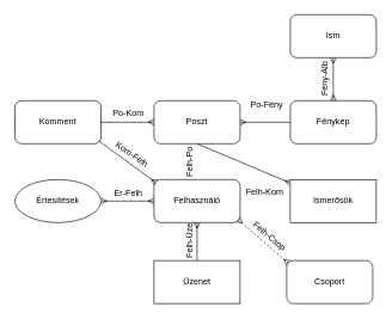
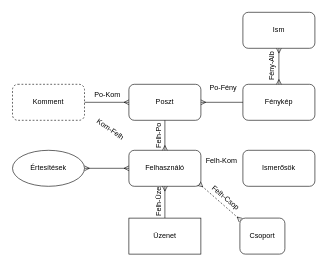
  <mxCell id="0" />
  <mxCell id="1" parent="0" />
  <mxCell id="2" value="Felhasználó" style="rounded=1;whiteSpace=wrap;html=1;" vertex="1" parent="1"><mxGeometry x="214" y="250" width="120" height="60" as="geometry" /></mxCell>
  <mxCell id="3" value="" style="fontSize=12;html=1;endArrow=ERmany;rounded=0;movable=1;resizable=1;rotatable=1;deletable=1;editable=1;locked=0;connectable=1;entryX=0.5;entryY=1;entryDx=0;entryDy=0;exitX=0.5;exitY=0;exitDx=0;exitDy=0;" edge="1" parent="1" source="5" target="2"><mxGeometry width="100" height="100" relative="1" as="geometry"><mxPoint x="514" y="250" as="sourcePoint" /><mxPoint x="574" y="190" as="targetPoint" /></mxGeometry></mxCell>
  <mxCell id="4" value="" style="fontSize=12;html=1;endArrow=ERmany;startArrow=ERmany;rounded=0;exitX=1;exitY=0.5;exitDx=0;exitDy=0;entryX=0;entryY=0.5;entryDx=0;entryDy=0;" edge="1" parent="1" source="6" target="2"><mxGeometry width="100" height="100" relative="1" as="geometry"><mxPoint x="304" y="255" as="sourcePoint" /><mxPoint x="504" y="70" as="targetPoint" /></mxGeometry></mxCell>
  <mxCell id="5" value="Üzenet" style="whiteSpace=wrap;html=1;rounded=0;" vertex="1" parent="1"><mxGeometry x="214" y="363" width="120" height="60" as="geometry" /></mxCell>
  <mxCell id="6" value="Értesítések" style="ellipse;whiteSpace=wrap;html=1;" vertex="1" parent="1"><mxGeometry x="20" y="250" width="120" height="60" as="geometry" /></mxCell>
  <mxCell id="7" value="Poszt" style="rounded=1;whiteSpace=wrap;html=1;" vertex="1" parent="1"><mxGeometry x="214" y="140" width="120" height="60" as="geometry" /></mxCell>
- <mxCell id="8" value="" style="fontSize=12;html=1;endArrow=ERmany;rounded=0;movable=1;resizable=1;rotatable=1;deletable=1;editable=1;locked=0;connectable=1;exitX=0.5;exitY=1;exitDx=0;exitDy=0;" edge="1" parent="1" source="7" target="9"><mxGeometry width="100" height="100" relative="1" as="geometry"><mxPoint x="494" y="300" as="sourcePoint" /><mxPoint x="494" y="260" as="targetPoint" /></mxGeometry></mxCell>
- <mxCell id="9" value="Ismerősök" style="whiteSpace=wrap;html=1;rounded=0;" vertex="1" parent="1"><mxGeometry x="404" y="250" width="120" height="60" as="geometry" /></mxCell>
- <mxCell id="10" value="Komment" style="rounded=1;whiteSpace=wrap;html=1;" vertex="1" parent="1"><mxGeometry x="20" y="140" width="120" height="60" as="geometry" /></mxCell>
+ <mxCell id="8" value="" style="fontSize=12;html=1;endArrow=ERmany;rounded=0;movable=1;resizable=1;rotatable=1;deletable=1;editable=1;locked=0;connectable=1;entryX=0.5;entryY=0;entryDx=0;entryDy=0;exitX=0.5;exitY=1;exitDx=0;exitDy=0;" edge="1" parent="1" source="7" target="2"><mxGeometry width="100" height="100" relative="1" as="geometry"><mxPoint x="494" y="300" as="sourcePoint" /><mxPoint x="494" y="260" as="targetPoint" /></mxGeometry></mxCell>
+ <mxCell id="9" value="Ismerősök" style="rounded=1;whiteSpace=wrap;html=1;" vertex="1" parent="1"><mxGeometry x="404" y="250" width="120" height="60" as="geometry" /></mxCell>
+ <mxCell id="10" value="Komment" style="rounded=1;whiteSpace=wrap;html=1;dashed=1;" vertex="1" parent="1"><mxGeometry x="20" y="140" width="120" height="60" as="geometry" /></mxCell>
  <mxCell id="11" value="" style="fontSize=12;html=1;endArrow=ERmany;rounded=0;movable=1;resizable=1;rotatable=1;deletable=1;editable=1;locked=0;connectable=1;" edge="1" parent="1" source="10" target="7"><mxGeometry width="100" height="100" relative="1" as="geometry"><mxPoint x="273.8" y="90" as="sourcePoint" /><mxPoint x="273.8" y="140" as="targetPoint" /></mxGeometry></mxCell>
- <mxCell id="12" value="Csoport" style="rounded=1;whiteSpace=wrap;html=1;" vertex="1" parent="1"><mxGeometry x="399" y="363" width="120" height="60" as="geometry" /></mxCell>
+ <mxCell id="12" value="Csoport" style="rounded=1;whiteSpace=wrap;html=1;" vertex="1" parent="1"><mxGeometry x="399" y="363" width="75" height="60" as="geometry" /></mxCell>
  <mxCell id="13" value="" style="fontSize=12;html=1;endArrow=ERmany;startArrow=ERmany;rounded=0;exitX=0.975;exitY=0.926;exitDx=0;exitDy=0;entryX=0.02;entryY=0.059;entryDx=0;entryDy=0;entryPerimeter=0;exitPerimeter=0;dashed=1;" edge="1" parent="1" source="2" target="12"><mxGeometry width="100" height="100" relative="1" as="geometry"><mxPoint x="344" y="290" as="sourcePoint" /><mxPoint x="414" y="290" as="targetPoint" /></mxGeometry></mxCell>
  <mxCell id="14" value="Fénykép" style="rounded=1;whiteSpace=wrap;html=1;" vertex="1" parent="1"><mxGeometry x="404" y="140" width="120" height="60" as="geometry" /></mxCell>
  <mxCell id="15" value="" style="fontSize=12;html=1;endArrow=ERmany;startArrow=ERmany;rounded=0;exitX=0.5;exitY=0;exitDx=0;exitDy=0;entryX=0.5;entryY=1;entryDx=0;entryDy=0;" edge="1" parent="1" source="14" target="16"><mxGeometry width="100" height="100" relative="1" as="geometry"><mxPoint x="424" y="230" as="sourcePoint" /><mxPoint x="549" y="120" as="targetPoint" /></mxGeometry></mxCell>
  <mxCell id="16" value="Ism" style="rounded=1;whiteSpace=wrap;html=1;" vertex="1" parent="1"><mxGeometry x="404" y="20" width="120" height="60" as="geometry" /></mxCell>
- <mxCell id="17" value="Ér-Felh" style="text;html=1;align=center;verticalAlign=middle;resizable=0;points=[];autosize=1;strokeColor=none;fillColor=none;" vertex="1" parent="1"><mxGeometry x="148" y="254" width="60" height="30" as="geometry" /></mxCell>
  <mxCell id="18" value="Felh-Kom" style="text;html=1;align=center;verticalAlign=middle;resizable=0;points=[];autosize=1;strokeColor=none;fillColor=none;" vertex="1" parent="1"><mxGeometry x="334" y="254" width="68" height="28" as="geometry" /></mxCell>
  <mxCell id="19" value="Felh-Csop" style="text;html=1;align=center;verticalAlign=middle;resizable=0;points=[];autosize=1;strokeColor=none;fillColor=none;rotation=40;" vertex="1" parent="1"><mxGeometry x="337" y="315" width="76" height="28" as="geometry" /></mxCell>
  <mxCell id="20" value="Felh-Üze" style="text;html=1;align=center;verticalAlign=middle;resizable=0;points=[];autosize=1;strokeColor=none;fillColor=none;rotation=-90;" vertex="1" parent="1"><mxGeometry x="228" y="322" width="72" height="28" as="geometry" /></mxCell>
  <mxCell id="21" value="Felh-Po" style="text;html=1;align=center;verticalAlign=middle;resizable=0;points=[];autosize=1;strokeColor=none;fillColor=none;rotation=-90;" vertex="1" parent="1"><mxGeometry x="232" y="212" width="64" height="28" as="geometry" /></mxCell>
  <mxCell id="22" value="Po-Kom" style="text;html=1;align=center;verticalAlign=middle;resizable=0;points=[];autosize=1;strokeColor=none;fillColor=none;rotation=0;" vertex="1" parent="1"><mxGeometry x="146" y="144" width="64" height="28" as="geometry" /></mxCell>
  <mxCell id="23" value="Fény-Alb" style="text;html=1;align=center;verticalAlign=middle;resizable=0;points=[];autosize=1;strokeColor=none;fillColor=none;rotation=-90;" vertex="1" parent="1"><mxGeometry x="416" y="96" width="72" height="28" as="geometry" /></mxCell>
  <mxCell id="24" value="" style="fontSize=12;html=1;endArrow=ERmany;rounded=0;movable=1;resizable=1;rotatable=1;deletable=1;editable=1;locked=0;connectable=1;entryX=1;entryY=0.5;entryDx=0;entryDy=0;exitX=0;exitY=0.5;exitDx=0;exitDy=0;" edge="1" parent="1" source="14" target="7"><mxGeometry width="100" height="100" relative="1" as="geometry"><mxPoint x="374.76" y="212" as="sourcePoint" /><mxPoint x="374.76" y="159" as="targetPoint" /></mxGeometry></mxCell>
  <mxCell id="25" value="Po-Fény" style="text;html=1;align=center;verticalAlign=middle;resizable=0;points=[];autosize=1;strokeColor=none;fillColor=none;" vertex="1" parent="1"><mxGeometry x="337" y="132" width="68" height="28" as="geometry" /></mxCell>
- <mxCell id="26" value="" style="fontSize=12;html=1;endArrow=ERmany;rounded=0;movable=1;resizable=1;rotatable=1;deletable=1;editable=1;locked=0;connectable=1;entryX=0.024;entryY=0.076;entryDx=0;entryDy=0;exitX=0.976;exitY=0.936;exitDx=0;exitDy=0;exitPerimeter=0;entryPerimeter=0;" edge="1" parent="1" source="10" target="2"><mxGeometry width="100" height="100" relative="1" as="geometry"><mxPoint x="408" y="174" as="sourcePoint" /><mxPoint x="338" y="174" as="targetPoint" /></mxGeometry></mxCell>
  <mxCell id="27" value="Kom-Felh" style="text;html=1;align=center;verticalAlign=middle;resizable=0;points=[];autosize=1;strokeColor=none;fillColor=none;rotation=35;" vertex="1" parent="1"><mxGeometry x="145" y="201" width="76" height="28" as="geometry" /></mxCell>
